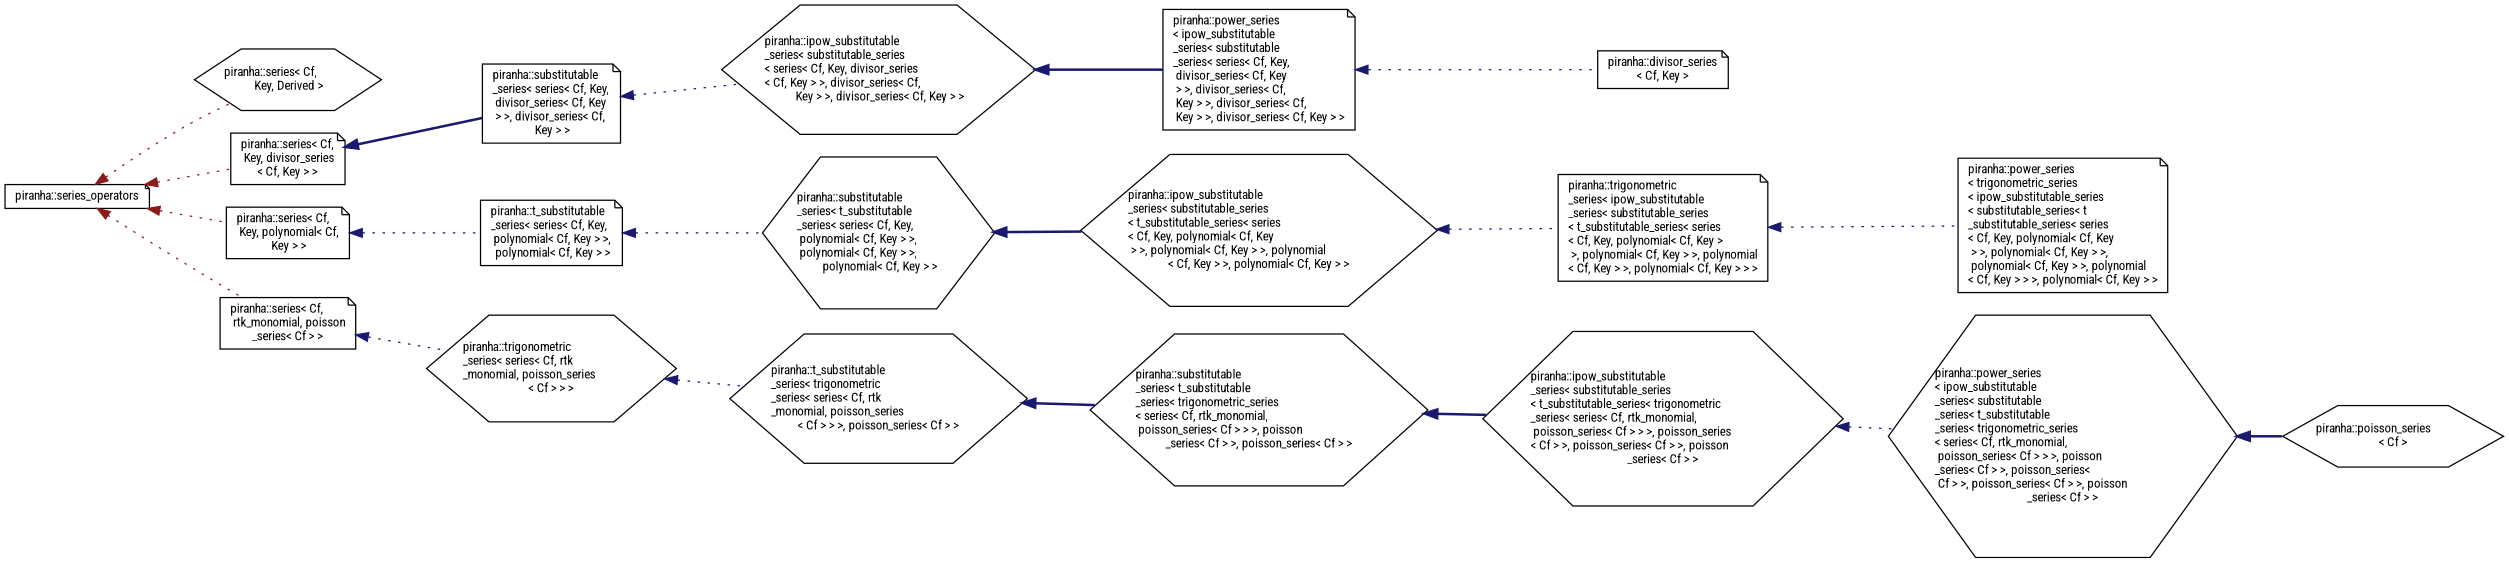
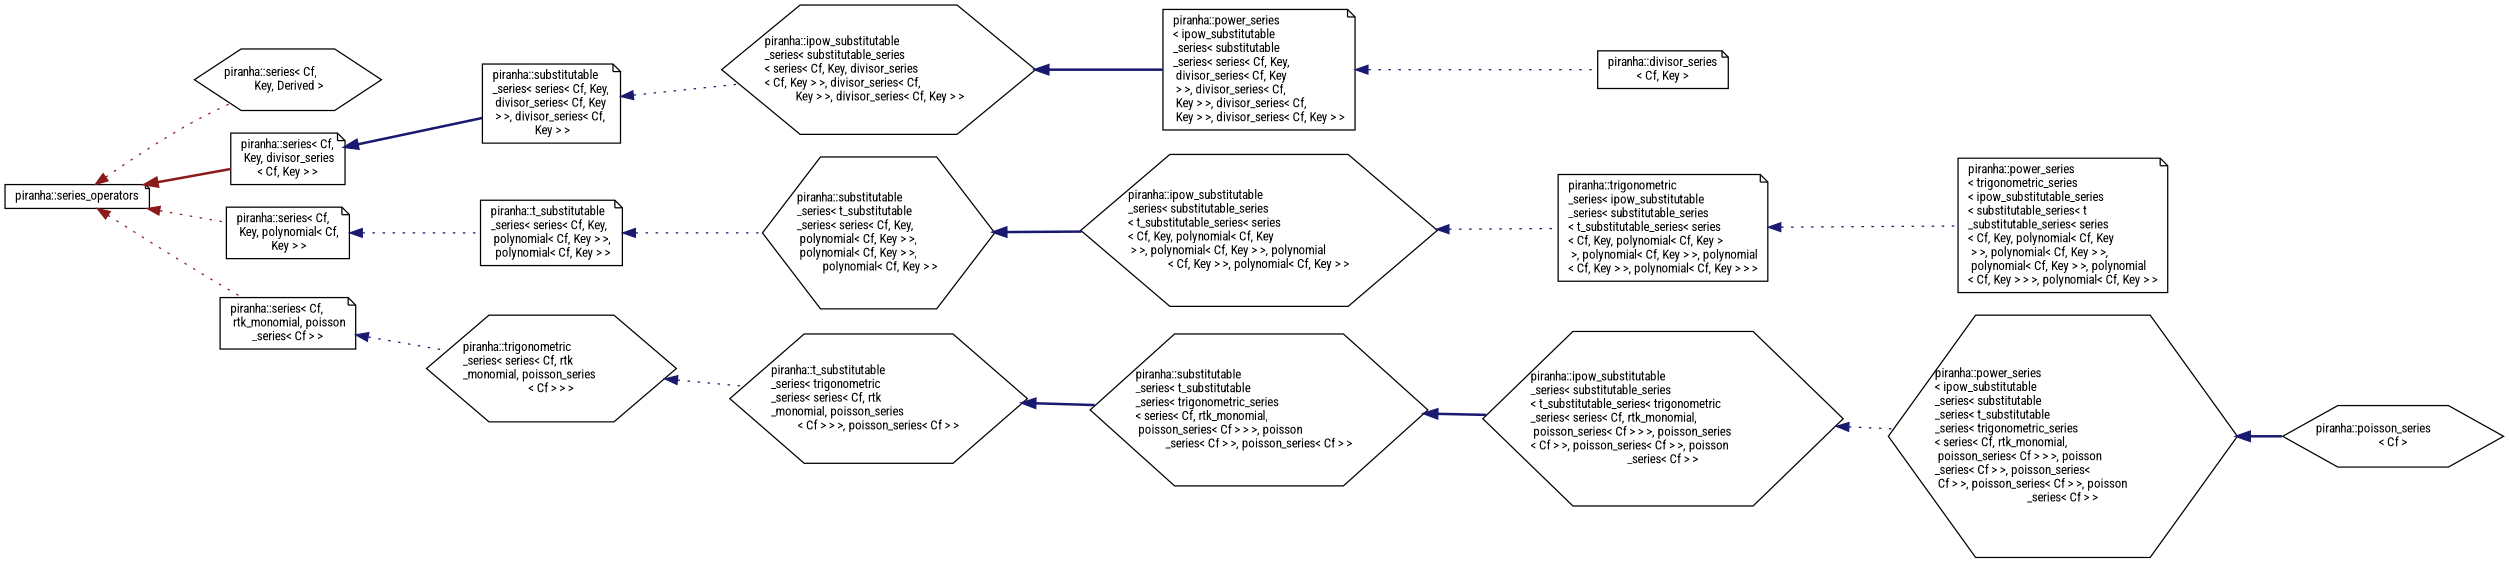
  digraph {
    fontname="Roboto Condensed"
    rankdir=LR
    node [color=black fillcolor=white fontname="Roboto Condensed" fontsize=10 shape=note style=filled]
    edge [color=midnightblue dir=back fontname="Roboto Condensed" fontsize=10 labelfontname=Helvetica labelfontsize=10 style=dotted]
    n1 [height=0.2 label="piranha::series_operators" width=0.4]
    n2 [height=0.2 label="piranha::series\< Cf,\l Key, Derived \>" shape=hexagon width=0.4]
    n3 [height=0.2 label="piranha::series\< Cf,\l Key, divisor_series\l\< Cf, Key \> \>" width=0.4]
    n4 [height=0.2 label="piranha::series\< Cf,\l Key, polynomial\< Cf,\l Key \> \>" width=0.4]
    n5 [height=0.2 label="piranha::series\< Cf,\l rtk_monomial, poisson\l_series\< Cf \> \>" width=0.4]
    n6 [height=0.2 label="piranha::substitutable\l_series\< series\< Cf, Key,\l divisor_series\< Cf, Key\l \> \>, divisor_series\< Cf,\l Key \> \>" width=0.4]
    n7 [height=0.2 label="piranha::t_substitutable\l_series\< series\< Cf, Key,\l polynomial\< Cf, Key \> \>,\l polynomial\< Cf, Key \> \>" width=0.4]
    n8 [height=0.2 label="piranha::trigonometric\l_series\< series\< Cf, rtk\l_monomial, poisson_series\l\< Cf \> \> \>" shape=hexagon width=0.4]
    n9 [height=0.2 label="piranha::ipow_substitutable\l_series\< substitutable_series\l\< series\< Cf, Key, divisor_series\l\< Cf, Key \> \>, divisor_series\< Cf,\l Key \> \>, divisor_series\< Cf, Key \> \>" shape=hexagon width=0.4]
    n10 [height=0.2 label="piranha::power_series\l\< ipow_substitutable\l_series\< substitutable\l_series\< series\< Cf, Key,\l divisor_series\< Cf, Key\l \> \>, divisor_series\< Cf,\l Key \> \>, divisor_series\< Cf,\l Key \> \>, divisor_series\< Cf, Key \> \>" width=0.4]
    n11 [height=0.2 label="piranha::divisor_series\l\< Cf, Key \>" width=0.4]
    n12 [height=0.2 label="piranha::substitutable\l_series\< t_substitutable\l_series\< series\< Cf, Key,\l polynomial\< Cf, Key \> \>,\l polynomial\< Cf, Key \> \>,\l polynomial\< Cf, Key \> \>" shape=hexagon width=0.4]
    n13 [height=0.2 label="piranha::ipow_substitutable\l_series\< substitutable_series\l\< t_substitutable_series\< series\l\< Cf, Key, polynomial\< Cf, Key\l \> \>, polynomial\< Cf, Key \> \>, polynomial\l\< Cf, Key \> \>, polynomial\< Cf, Key \> \>" shape=hexagon width=0.4]
    n14 [height=0.2 label="piranha::trigonometric\l_series\< ipow_substitutable\l_series\< substitutable_series\l\< t_substitutable_series\< series\l\< Cf, Key, polynomial\< Cf, Key \>\l \>, polynomial\< Cf, Key \> \>, polynomial\l\< Cf, Key \> \>, polynomial\< Cf, Key \> \> \>" width=0.4]
    n15 [height=0.2 label="piranha::power_series\l\< trigonometric_series\l\< ipow_substitutable_series\l\< substitutable_series\< t\l_substitutable_series\< series\l\< Cf, Key, polynomial\< Cf, Key\l \> \>, polynomial\< Cf, Key \> \>,\l polynomial\< Cf, Key \> \>, polynomial\l\< Cf, Key \> \> \>, polynomial\< Cf, Key \> \>" width=0.4]
    n16 [height=0.2 label="piranha::t_substitutable\l_series\< trigonometric\l_series\< series\< Cf, rtk\l_monomial, poisson_series\l\< Cf \> \> \>, poisson_series\< Cf \> \>" shape=hexagon width=0.4]
    n17 [height=0.2 label="piranha::substitutable\l_series\< t_substitutable\l_series\< trigonometric_series\l\< series\< Cf, rtk_monomial,\l poisson_series\< Cf \> \> \>, poisson\l_series\< Cf \> \>, poisson_series\< Cf \> \>" shape=hexagon width=0.4]
    n18 [height=0.2 label="piranha::ipow_substitutable\l_series\< substitutable_series\l\< t_substitutable_series\< trigonometric\l_series\< series\< Cf, rtk_monomial,\l poisson_series\< Cf \> \> \>, poisson_series\l\< Cf \> \>, poisson_series\< Cf \> \>, poisson\l_series\< Cf \> \>" shape=hexagon width=0.4]
    n19 [height=0.2 label="piranha::power_series\l\< ipow_substitutable\l_series\< substitutable\l_series\< t_substitutable\l_series\< trigonometric_series\l\< series\< Cf, rtk_monomial,\l poisson_series\< Cf \> \> \>, poisson\l_series\< Cf \> \>, poisson_series\<\l Cf \> \>, poisson_series\< Cf \> \>, poisson\l_series\< Cf \> \>" shape=hexagon width=0.4]
    n20 [height=0.2 label="piranha::poisson_series\l\< Cf \>" shape=hexagon width=0.4]
    n1 -> n2 [color=firebrick4]
-   n1 -> n3 [color=firebrick4]
+   n1 -> n3 [color=firebrick4 style=bold]
    n1 -> n4 [color=firebrick4]
    n1 -> n5 [color=firebrick4]
    n3 -> n6 [style=bold]
    n4 -> n7
    n5 -> n8
    n6 -> n9
    n7 -> n12
    n8 -> n16
    n9 -> n10 [style=bold]
    n10 -> n11
    n12 -> n13 [style=bold]
    n13 -> n14
    n14 -> n15
    n16 -> n17 [style=bold]
    n17 -> n18 [style=bold]
    n18 -> n19
    n19 -> n20 [style=bold]
  }
